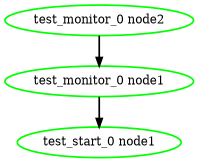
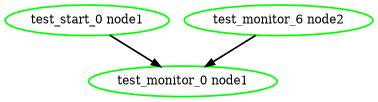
  digraph {
    node [color=green fontcolor=black style=bold]
    edge [style=bold]
    "test_monitor_0 node1"
    "test_start_0 node1"
-   "test_monitor_0 node2"
-   "test_monitor_0 node1" -> "test_start_0 node1"
+   "test_monitor_0 node2" [label="test_monitor_6 node2"]
+   "test_start_0 node1" -> "test_monitor_0 node1"
    "test_monitor_0 node2" -> "test_monitor_0 node1"
  }
